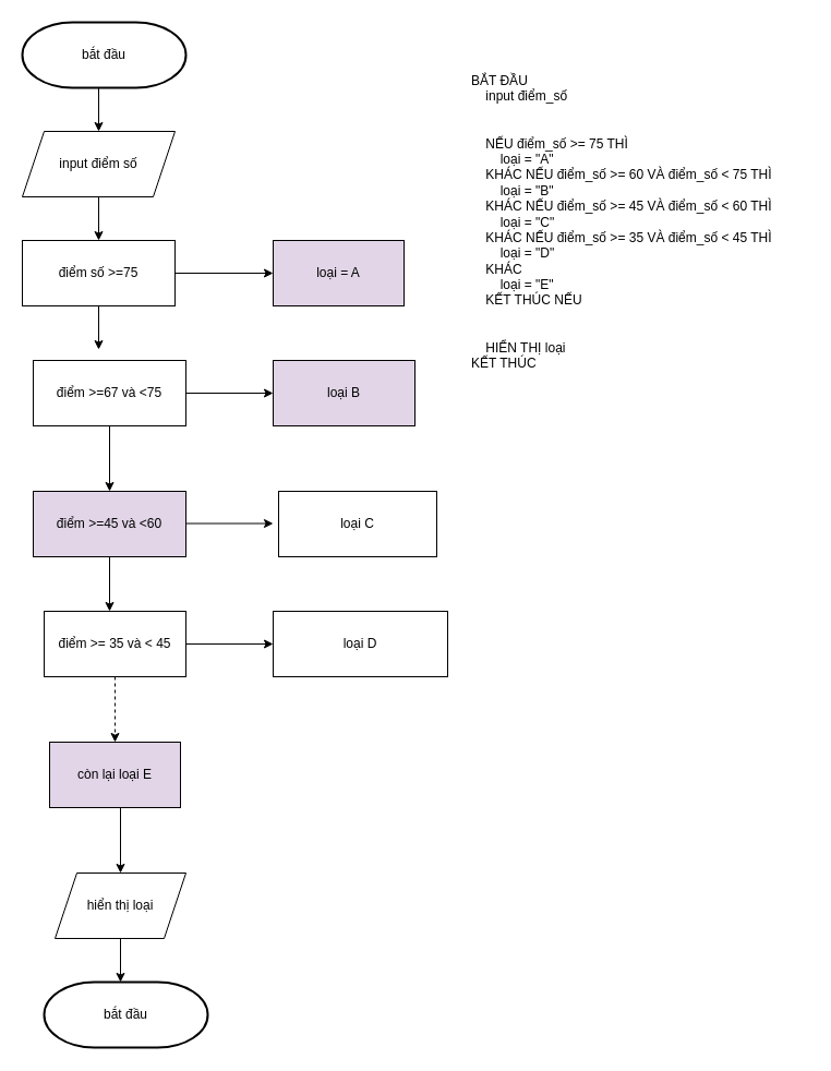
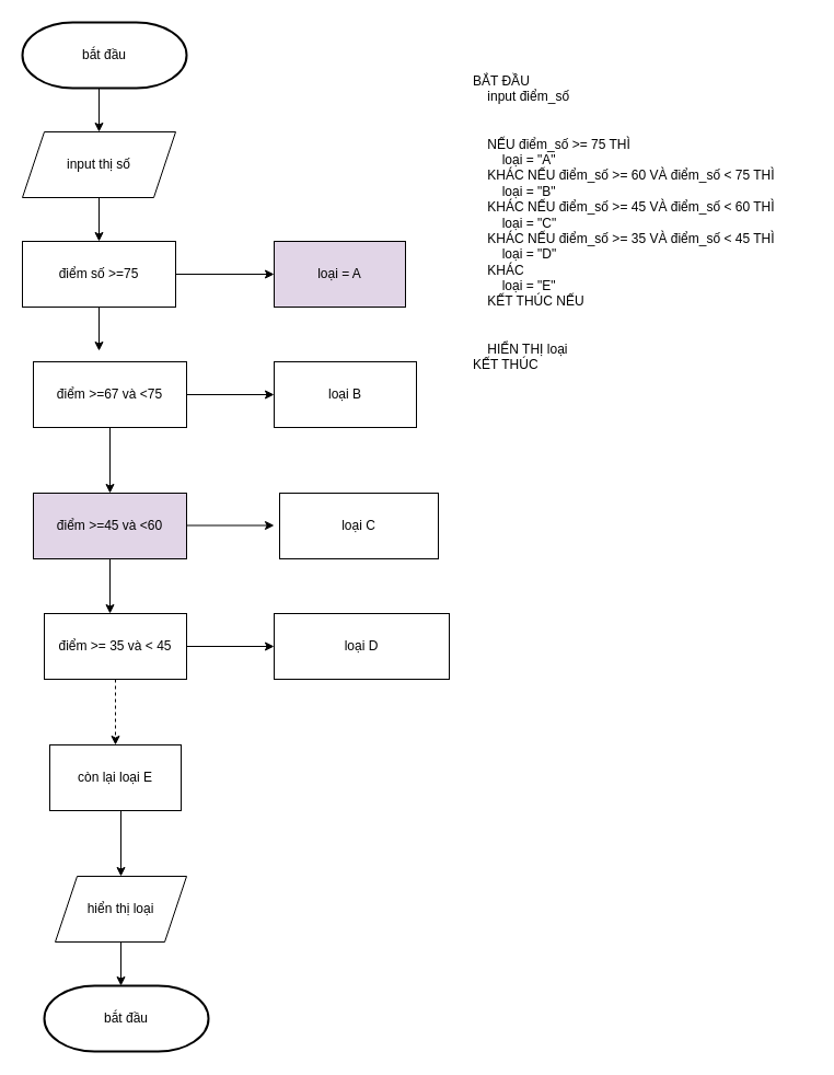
  <mxCell id="0" />
  <mxCell id="1" parent="0" />
  <mxCell id="2" value="BẮT ĐẦU&#10;    input điểm_số&#10;&#10;&#10;    NẾU điểm_số &gt;= 75 THÌ&#10;        loại = &quot;A&quot;&#10;    KHÁC NẾU điểm_số &gt;= 60 VÀ điểm_số &lt; 75 THÌ&#10;        loại = &quot;B&quot;&#10;    KHÁC NẾU điểm_số &gt;= 45 VÀ điểm_số &lt; 60 THÌ&#10;        loại = &quot;C&quot;&#10;    KHÁC NẾU điểm_số &gt;= 35 VÀ điểm_số &lt; 45 THÌ&#10;        loại = &quot;D&quot;&#10;    KHÁC&#10;        loại = &quot;E&quot;&#10;    KẾT THÚC NẾU&#10;&#10;&#10;    HIỂN THỊ loại&#10;KẾT THÚC" style="text;whiteSpace=wrap;" vertex="1" parent="1"><mxGeometry x="430" y="60" width="310" height="300" as="geometry" /></mxCell>
  <mxCell id="3" value="bắt đầu" style="strokeWidth=2;html=1;shape=mxgraph.flowchart.terminator;whiteSpace=wrap;" vertex="1" parent="1"><mxGeometry x="20" y="20" width="150" height="60" as="geometry" /></mxCell>
  <mxCell id="4" value="" style="endArrow=classic;html=1;rounded=0;" edge="1" parent="1"><mxGeometry width="50" height="50" relative="1" as="geometry"><mxPoint x="90" y="80" as="sourcePoint" /><mxPoint x="90" y="120" as="targetPoint" /></mxGeometry></mxCell>
- <mxCell id="5" value="input điểm số" style="shape=parallelogram;perimeter=parallelogramPerimeter;whiteSpace=wrap;html=1;fixedSize=1;" vertex="1" parent="1"><mxGeometry x="20" y="120" width="140" height="60" as="geometry" /></mxCell>
+ <mxCell id="5" value="input thị số" style="shape=parallelogram;perimeter=parallelogramPerimeter;whiteSpace=wrap;html=1;fixedSize=1;" vertex="1" parent="1"><mxGeometry x="20" y="120" width="140" height="60" as="geometry" /></mxCell>
  <mxCell id="6" value="" style="endArrow=classic;html=1;rounded=0;" edge="1" parent="1"><mxGeometry width="50" height="50" relative="1" as="geometry"><mxPoint x="90" y="180" as="sourcePoint" /><mxPoint x="90" y="220" as="targetPoint" /></mxGeometry></mxCell>
  <mxCell id="7" value="điểm số &amp;gt;=75" style="rounded=0;whiteSpace=wrap;html=1;" vertex="1" parent="1"><mxGeometry x="20" y="220" width="140" height="60" as="geometry" /></mxCell>
  <mxCell id="8" value="" style="endArrow=classic;html=1;rounded=0;" edge="1" parent="1"><mxGeometry width="50" height="50" relative="1" as="geometry"><mxPoint x="160" y="250" as="sourcePoint" /><mxPoint x="250" y="250" as="targetPoint" /></mxGeometry></mxCell>
  <mxCell id="9" value="loại = A" style="rounded=0;whiteSpace=wrap;html=1;fillColor=#e1d5e7;" vertex="1" parent="1"><mxGeometry x="250" y="220" width="120" height="60" as="geometry" /></mxCell>
  <mxCell id="10" value="" style="endArrow=classic;html=1;rounded=0;" edge="1" parent="1"><mxGeometry width="50" height="50" relative="1" as="geometry"><mxPoint x="90" y="280" as="sourcePoint" /><mxPoint x="90" y="320" as="targetPoint" /></mxGeometry></mxCell>
  <mxCell id="11" value="điểm &amp;gt;=67 và &amp;lt;75" style="rounded=0;whiteSpace=wrap;html=1;" vertex="1" parent="1"><mxGeometry x="30" y="330" width="140" height="60" as="geometry" /></mxCell>
  <mxCell id="12" value="" style="endArrow=classic;html=1;rounded=0;" edge="1" parent="1"><mxGeometry width="50" height="50" relative="1" as="geometry"><mxPoint x="170" y="360" as="sourcePoint" /><mxPoint x="250" y="360" as="targetPoint" /></mxGeometry></mxCell>
- <mxCell id="13" value="loại B" style="rounded=0;whiteSpace=wrap;html=1;fillColor=#e1d5e7;" vertex="1" parent="1"><mxGeometry x="250" y="330" width="130" height="60" as="geometry" /></mxCell>
+ <mxCell id="13" value="loại B" style="rounded=0;whiteSpace=wrap;html=1;" vertex="1" parent="1"><mxGeometry x="250" y="330" width="130" height="60" as="geometry" /></mxCell>
  <mxCell id="14" value="" style="endArrow=classic;html=1;rounded=0;" edge="1" parent="1"><mxGeometry width="50" height="50" relative="1" as="geometry"><mxPoint x="100" y="390" as="sourcePoint" /><mxPoint x="100" y="450" as="targetPoint" /></mxGeometry></mxCell>
  <mxCell id="15" value="điểm &amp;gt;=45 và &amp;lt;60" style="rounded=0;whiteSpace=wrap;html=1;fillColor=#e1d5e7;" vertex="1" parent="1"><mxGeometry x="30" y="450" width="140" height="60" as="geometry" /></mxCell>
  <mxCell id="16" value="" style="endArrow=classic;html=1;rounded=0;" edge="1" parent="1"><mxGeometry width="50" height="50" relative="1" as="geometry"><mxPoint x="170" y="479.5" as="sourcePoint" /><mxPoint x="250" y="479.5" as="targetPoint" /></mxGeometry></mxCell>
  <mxCell id="17" value="loại C" style="rounded=0;whiteSpace=wrap;html=1;" vertex="1" parent="1"><mxGeometry x="255" y="450" width="145" height="60" as="geometry" /></mxCell>
  <mxCell id="18" value="" style="endArrow=classic;html=1;rounded=0;" edge="1" parent="1" source="15"><mxGeometry width="50" height="50" relative="1" as="geometry"><mxPoint x="90" y="510" as="sourcePoint" /><mxPoint x="100" y="560" as="targetPoint" /></mxGeometry></mxCell>
  <mxCell id="19" value="điểm &amp;gt;= 35 và &amp;lt; 45" style="rounded=0;whiteSpace=wrap;html=1;" vertex="1" parent="1"><mxGeometry x="40" y="560" width="130" height="60" as="geometry" /></mxCell>
  <mxCell id="20" value="" style="endArrow=classic;html=1;rounded=0;" edge="1" parent="1"><mxGeometry width="50" height="50" relative="1" as="geometry"><mxPoint x="170" y="590" as="sourcePoint" /><mxPoint x="250" y="590" as="targetPoint" /></mxGeometry></mxCell>
  <mxCell id="21" value="loại D" style="rounded=0;whiteSpace=wrap;html=1;" vertex="1" parent="1"><mxGeometry x="250" y="560" width="160" height="60" as="geometry" /></mxCell>
- <mxCell id="22" value="còn lại loại E" style="rounded=0;whiteSpace=wrap;html=1;fillColor=#e1d5e7;" vertex="1" parent="1"><mxGeometry x="45" y="680" width="120" height="60" as="geometry" /></mxCell>
+ <mxCell id="22" value="còn lại loại E" style="rounded=0;whiteSpace=wrap;html=1;" vertex="1" parent="1"><mxGeometry x="45" y="680" width="120" height="60" as="geometry" /></mxCell>
  <mxCell id="23" value="" style="endArrow=classic;html=1;rounded=0;entryX=0.5;entryY=0;entryDx=0;entryDy=0;exitX=0.5;exitY=1;exitDx=0;exitDy=0;dashed=1;" edge="1" parent="1" source="19" target="22"><mxGeometry width="50" height="50" relative="1" as="geometry"><mxPoint x="100" y="620" as="sourcePoint" /><mxPoint x="150" y="570" as="targetPoint" /></mxGeometry></mxCell>
  <mxCell id="24" value="" style="endArrow=classic;html=1;rounded=0;" edge="1" parent="1"><mxGeometry width="50" height="50" relative="1" as="geometry"><mxPoint x="110" y="740" as="sourcePoint" /><mxPoint x="110" y="800" as="targetPoint" /></mxGeometry></mxCell>
  <mxCell id="25" value="hiển thị loại" style="shape=parallelogram;perimeter=parallelogramPerimeter;whiteSpace=wrap;html=1;fixedSize=1;" vertex="1" parent="1"><mxGeometry x="50" y="800" width="120" height="60" as="geometry" /></mxCell>
  <mxCell id="26" value="" style="endArrow=classic;html=1;rounded=0;" edge="1" parent="1"><mxGeometry width="50" height="50" relative="1" as="geometry"><mxPoint x="110" y="860" as="sourcePoint" /><mxPoint x="110" y="900" as="targetPoint" /></mxGeometry></mxCell>
  <mxCell id="27" value="bắt đầu" style="strokeWidth=2;html=1;shape=mxgraph.flowchart.terminator;whiteSpace=wrap;" vertex="1" parent="1"><mxGeometry x="40" y="900" width="150" height="60" as="geometry" /></mxCell>
